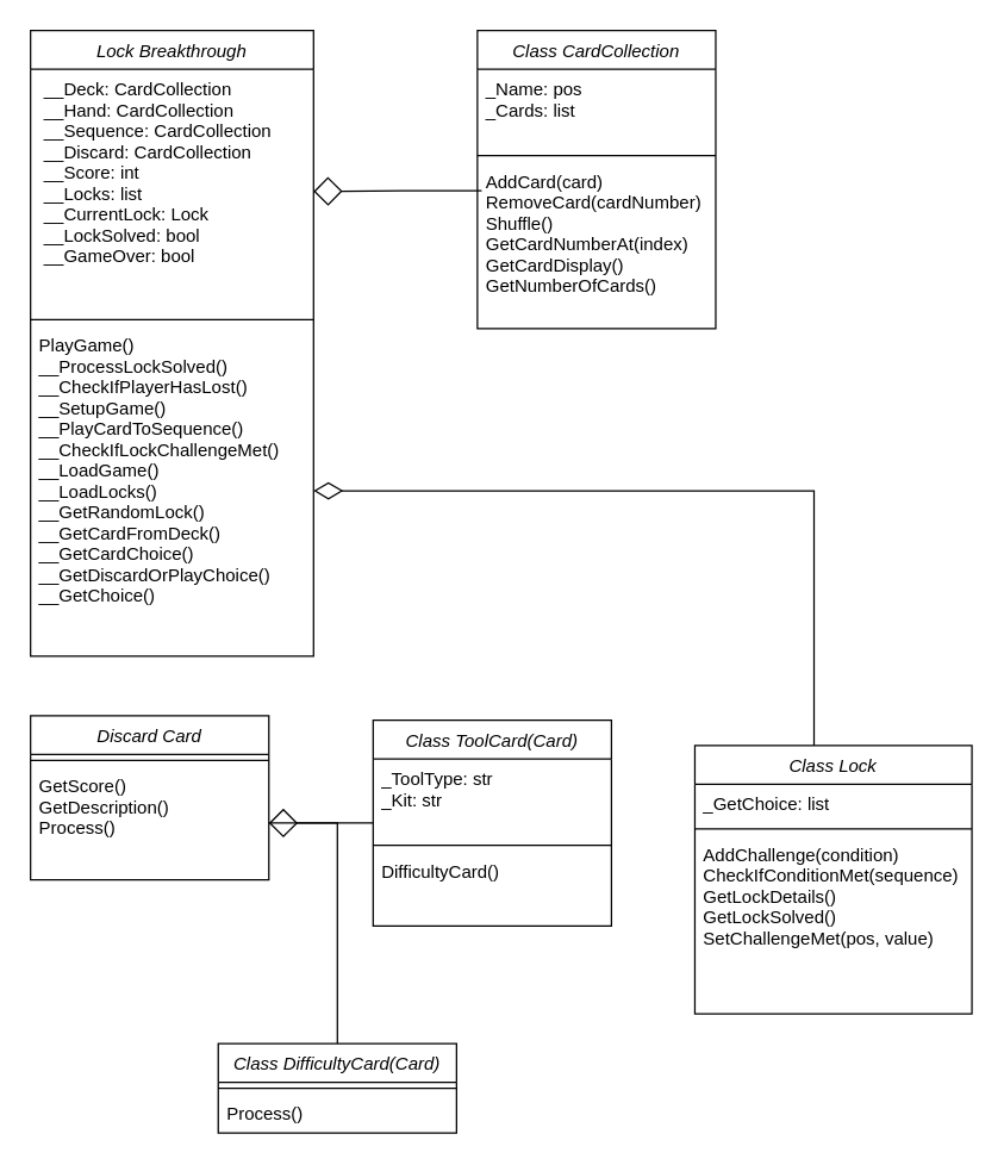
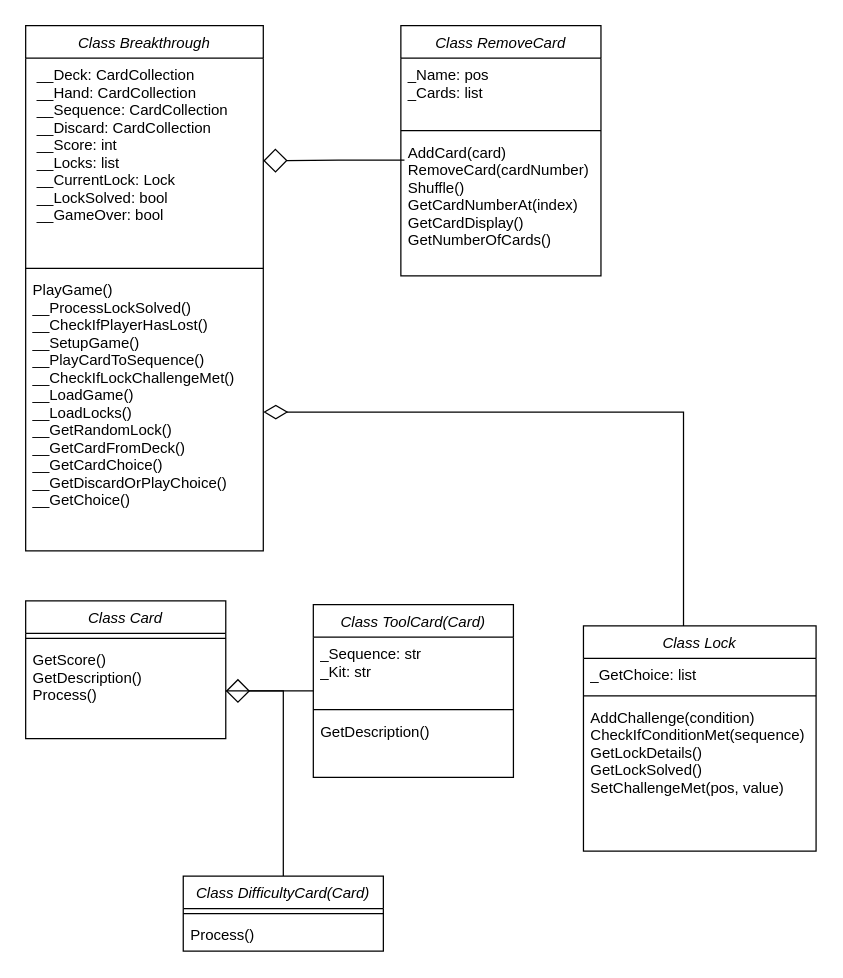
  <mxCell id="0" />
  <mxCell id="1" parent="0" />
- <mxCell id="2" value="Lock Breakthrough" style="swimlane;fontStyle=2;align=center;verticalAlign=top;childLayout=stackLayout;horizontal=1;startSize=26;horizontalStack=0;resizeParent=1;resizeLast=0;collapsible=1;marginBottom=0;rounded=0;shadow=0;strokeWidth=1;" parent="1" vertex="1"><mxGeometry x="20" y="20" width="190" height="420" as="geometry"><mxRectangle x="230" y="140" width="160" height="26" as="alternateBounds" /></mxGeometry></mxCell>
+ <mxCell id="2" value="Class Breakthrough" style="swimlane;fontStyle=2;align=center;verticalAlign=top;childLayout=stackLayout;horizontal=1;startSize=26;horizontalStack=0;resizeParent=1;resizeLast=0;collapsible=1;marginBottom=0;rounded=0;shadow=0;strokeWidth=1;" parent="1" vertex="1"><mxGeometry x="20" y="20" width="190" height="420" as="geometry"><mxRectangle x="230" y="140" width="160" height="26" as="alternateBounds" /></mxGeometry></mxCell>
  <mxCell id="3" value=" __Deck: CardCollection&#10; __Hand: CardCollection&#10; __Sequence: CardCollection&#10; __Discard: CardCollection&#10; __Score: int&#10; __Locks: list&#10; __CurrentLock: Lock&#10; __LockSolved: bool&#10; __GameOver: bool" style="text;align=left;verticalAlign=top;spacingLeft=4;spacingRight=4;overflow=hidden;rotatable=0;points=[[0,0.5],[1,0.5]];portConstraint=eastwest;rounded=0;shadow=0;html=0;" parent="2" vertex="1"><mxGeometry y="26" width="190" height="164" as="geometry" /></mxCell>
  <mxCell id="4" value="" style="line;html=1;strokeWidth=1;align=left;verticalAlign=middle;spacingTop=-1;spacingLeft=3;spacingRight=3;rotatable=0;labelPosition=right;points=[];portConstraint=eastwest;" parent="2" vertex="1"><mxGeometry y="190" width="190" height="8" as="geometry" /></mxCell>
  <mxCell id="5" value="PlayGame()&#10;__ProcessLockSolved()&#10;__CheckIfPlayerHasLost()&#10;__SetupGame()&#10;__PlayCardToSequence()&#10;__CheckIfLockChallengeMet()&#10;__LoadGame()&#10;__LoadLocks()&#10;__GetRandomLock()&#10;__GetCardFromDeck()&#10;__GetCardChoice()&#10;__GetDiscardOrPlayChoice()&#10;__GetChoice()" style="text;align=left;verticalAlign=top;spacingLeft=4;spacingRight=4;overflow=hidden;rotatable=0;points=[[0,0.5],[1,0.5]];portConstraint=eastwest;" parent="2" vertex="1"><mxGeometry y="198" width="190" height="222" as="geometry" /></mxCell>
  <mxCell id="6" style="edgeStyle=orthogonalEdgeStyle;rounded=0;orthogonalLoop=1;jettySize=auto;html=1;endSize=17;endArrow=diamond;endFill=0;exitX=0.018;exitY=0.175;exitDx=0;exitDy=0;exitPerimeter=0;" edge="1" parent="1" source="10" target="3"><mxGeometry relative="1" as="geometry" /></mxCell>
- <mxCell id="7" value="Class CardCollection" style="swimlane;fontStyle=2;align=center;verticalAlign=top;childLayout=stackLayout;horizontal=1;startSize=26;horizontalStack=0;resizeParent=1;resizeLast=0;collapsible=1;marginBottom=0;rounded=0;shadow=0;strokeWidth=1;" parent="1" vertex="1"><mxGeometry x="320" y="20" width="160" height="200" as="geometry"><mxRectangle x="230" y="140" width="160" height="26" as="alternateBounds" /></mxGeometry></mxCell>
+ <mxCell id="7" value="Class RemoveCard" style="swimlane;fontStyle=2;align=center;verticalAlign=top;childLayout=stackLayout;horizontal=1;startSize=26;horizontalStack=0;resizeParent=1;resizeLast=0;collapsible=1;marginBottom=0;rounded=0;shadow=0;strokeWidth=1;" parent="1" vertex="1"><mxGeometry x="320" y="20" width="160" height="200" as="geometry"><mxRectangle x="230" y="140" width="160" height="26" as="alternateBounds" /></mxGeometry></mxCell>
  <mxCell id="8" value="_Name: pos&#10;_Cards: list" style="text;align=left;verticalAlign=top;spacingLeft=4;spacingRight=4;overflow=hidden;rotatable=0;points=[[0,0.5],[1,0.5]];portConstraint=eastwest;" parent="7" vertex="1"><mxGeometry y="26" width="160" height="54" as="geometry" /></mxCell>
  <mxCell id="9" value="" style="line;html=1;strokeWidth=1;align=left;verticalAlign=middle;spacingTop=-1;spacingLeft=3;spacingRight=3;rotatable=0;labelPosition=right;points=[];portConstraint=eastwest;" parent="7" vertex="1"><mxGeometry y="80" width="160" height="8" as="geometry" /></mxCell>
  <mxCell id="10" value="AddCard(card)&#10;RemoveCard(cardNumber)&#10;Shuffle()&#10;GetCardNumberAt(index)&#10;GetCardDisplay()&#10;GetNumberOfCards()" style="text;align=left;verticalAlign=top;spacingLeft=4;spacingRight=4;overflow=hidden;rotatable=0;points=[[0,0.5],[1,0.5]];portConstraint=eastwest;" parent="7" vertex="1"><mxGeometry y="88" width="160" height="112" as="geometry" /></mxCell>
- <mxCell id="11" value="Discard Card" style="swimlane;fontStyle=2;align=center;verticalAlign=top;childLayout=stackLayout;horizontal=1;startSize=26;horizontalStack=0;resizeParent=1;resizeLast=0;collapsible=1;marginBottom=0;rounded=0;shadow=0;strokeWidth=1;" parent="1" vertex="1"><mxGeometry x="20" y="480" width="160" height="110" as="geometry"><mxRectangle x="230" y="140" width="160" height="26" as="alternateBounds" /></mxGeometry></mxCell>
+ <mxCell id="11" value="Class Card" style="swimlane;fontStyle=2;align=center;verticalAlign=top;childLayout=stackLayout;horizontal=1;startSize=26;horizontalStack=0;resizeParent=1;resizeLast=0;collapsible=1;marginBottom=0;rounded=0;shadow=0;strokeWidth=1;" parent="1" vertex="1"><mxGeometry x="20" y="480" width="160" height="110" as="geometry"><mxRectangle x="230" y="140" width="160" height="26" as="alternateBounds" /></mxGeometry></mxCell>
  <mxCell id="12" value="" style="line;html=1;strokeWidth=1;align=left;verticalAlign=middle;spacingTop=-1;spacingLeft=3;spacingRight=3;rotatable=0;labelPosition=right;points=[];portConstraint=eastwest;" parent="11" vertex="1"><mxGeometry y="26" width="160" height="8" as="geometry" /></mxCell>
  <mxCell id="13" value="GetScore()&#10;GetDescription()&#10;Process()" style="text;align=left;verticalAlign=top;spacingLeft=4;spacingRight=4;overflow=hidden;rotatable=0;points=[[0,0.5],[1,0.5]];portConstraint=eastwest;" parent="11" vertex="1"><mxGeometry y="34" width="160" height="76" as="geometry" /></mxCell>
  <mxCell id="14" style="edgeStyle=orthogonalEdgeStyle;rounded=0;orthogonalLoop=1;jettySize=auto;html=1;endSize=17;endArrow=none;endFill=0;" edge="1" parent="1" source="15" target="13"><mxGeometry relative="1" as="geometry" /></mxCell>
  <mxCell id="15" value="Class ToolCard(Card)&#10;" style="swimlane;fontStyle=2;align=center;verticalAlign=top;childLayout=stackLayout;horizontal=1;startSize=26;horizontalStack=0;resizeParent=1;resizeLast=0;collapsible=1;marginBottom=0;rounded=0;shadow=0;strokeWidth=1;" parent="1" vertex="1"><mxGeometry x="250" y="483" width="160" height="138" as="geometry"><mxRectangle x="230" y="140" width="160" height="26" as="alternateBounds" /></mxGeometry></mxCell>
- <mxCell id="16" value="_ToolType: str&#10;_Kit: str" style="text;align=left;verticalAlign=top;spacingLeft=4;spacingRight=4;overflow=hidden;rotatable=0;points=[[0,0.5],[1,0.5]];portConstraint=eastwest;rounded=0;shadow=0;html=0;" parent="15" vertex="1"><mxGeometry y="26" width="160" height="54" as="geometry" /></mxCell>
+ <mxCell id="16" value="_Sequence: str&#10;_Kit: str" style="text;align=left;verticalAlign=top;spacingLeft=4;spacingRight=4;overflow=hidden;rotatable=0;points=[[0,0.5],[1,0.5]];portConstraint=eastwest;rounded=0;shadow=0;html=0;" parent="15" vertex="1"><mxGeometry y="26" width="160" height="54" as="geometry" /></mxCell>
  <mxCell id="17" value="" style="line;html=1;strokeWidth=1;align=left;verticalAlign=middle;spacingTop=-1;spacingLeft=3;spacingRight=3;rotatable=0;labelPosition=right;points=[];portConstraint=eastwest;" parent="15" vertex="1"><mxGeometry y="80" width="160" height="8" as="geometry" /></mxCell>
- <mxCell id="18" value="DifficultyCard()" style="text;align=left;verticalAlign=top;spacingLeft=4;spacingRight=4;overflow=hidden;rotatable=0;points=[[0,0.5],[1,0.5]];portConstraint=eastwest;" parent="15" vertex="1"><mxGeometry y="88" width="160" height="26" as="geometry" /></mxCell>
+ <mxCell id="18" value="GetDescription()" style="text;align=left;verticalAlign=top;spacingLeft=4;spacingRight=4;overflow=hidden;rotatable=0;points=[[0,0.5],[1,0.5]];portConstraint=eastwest;" parent="15" vertex="1"><mxGeometry y="88" width="160" height="26" as="geometry" /></mxCell>
  <mxCell id="19" style="edgeStyle=orthogonalEdgeStyle;rounded=0;orthogonalLoop=1;jettySize=auto;html=1;endSize=17;endArrow=diamond;endFill=0;" edge="1" parent="1" source="20" target="13"><mxGeometry relative="1" as="geometry" /></mxCell>
  <mxCell id="20" value="Class DifficultyCard(Card)" style="swimlane;fontStyle=2;align=center;verticalAlign=top;childLayout=stackLayout;horizontal=1;startSize=26;horizontalStack=0;resizeParent=1;resizeLast=0;collapsible=1;marginBottom=0;rounded=0;shadow=0;strokeWidth=1;" parent="1" vertex="1"><mxGeometry x="146" y="700" width="160" height="60" as="geometry"><mxRectangle x="230" y="140" width="160" height="26" as="alternateBounds" /></mxGeometry></mxCell>
  <mxCell id="21" value="" style="line;html=1;strokeWidth=1;align=left;verticalAlign=middle;spacingTop=-1;spacingLeft=3;spacingRight=3;rotatable=0;labelPosition=right;points=[];portConstraint=eastwest;" parent="20" vertex="1"><mxGeometry y="26" width="160" height="8" as="geometry" /></mxCell>
  <mxCell id="22" value="Process()&#10;&#10;" style="text;align=left;verticalAlign=top;spacingLeft=4;spacingRight=4;overflow=hidden;rotatable=0;points=[[0,0.5],[1,0.5]];portConstraint=eastwest;" parent="20" vertex="1"><mxGeometry y="34" width="160" height="26" as="geometry" /></mxCell>
  <mxCell id="23" style="edgeStyle=orthogonalEdgeStyle;rounded=0;orthogonalLoop=1;jettySize=auto;html=1;endSize=17;endArrow=diamondThin;endFill=0;" edge="1" parent="1" source="24" target="5"><mxGeometry relative="1" as="geometry"><Array as="points"><mxPoint x="546" y="329" /></Array></mxGeometry></mxCell>
  <mxCell id="24" value="Class Lock&#10;&#10;" style="swimlane;fontStyle=2;align=center;verticalAlign=top;childLayout=stackLayout;horizontal=1;startSize=26;horizontalStack=0;resizeParent=1;resizeLast=0;collapsible=1;marginBottom=0;rounded=0;shadow=0;strokeWidth=1;" parent="1" vertex="1"><mxGeometry x="466" y="500" width="186" height="180" as="geometry"><mxRectangle x="230" y="140" width="160" height="26" as="alternateBounds" /></mxGeometry></mxCell>
  <mxCell id="25" value="_GetChoice: list" style="text;align=left;verticalAlign=top;spacingLeft=4;spacingRight=4;overflow=hidden;rotatable=0;points=[[0,0.5],[1,0.5]];portConstraint=eastwest;" parent="24" vertex="1"><mxGeometry y="26" width="186" height="26" as="geometry" /></mxCell>
  <mxCell id="26" value="" style="line;html=1;strokeWidth=1;align=left;verticalAlign=middle;spacingTop=-1;spacingLeft=3;spacingRight=3;rotatable=0;labelPosition=right;points=[];portConstraint=eastwest;" parent="24" vertex="1"><mxGeometry y="52" width="186" height="8" as="geometry" /></mxCell>
  <mxCell id="27" value="AddChallenge(condition)&#10;CheckIfConditionMet(sequence)&#10;GetLockDetails()&#10;GetLockSolved()&#10;SetChallengeMet(pos, value)" style="text;align=left;verticalAlign=top;spacingLeft=4;spacingRight=4;overflow=hidden;rotatable=0;points=[[0,0.5],[1,0.5]];portConstraint=eastwest;" parent="24" vertex="1"><mxGeometry y="60" width="186" height="100" as="geometry" /></mxCell>
